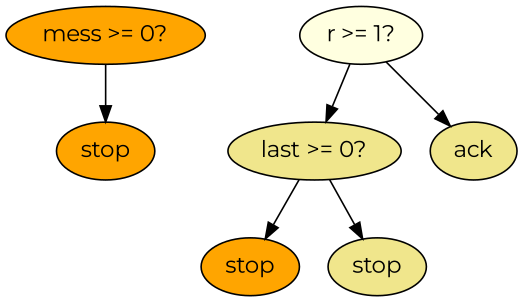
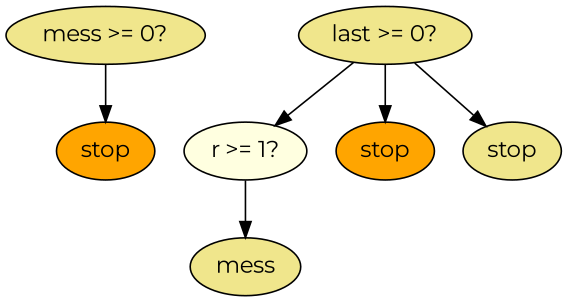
  digraph {
    fontname=Montserrat
    node [fillcolor=orange fontname=Montserrat style=filled]
    edge [fontname=Montserrat]
-   n1 [label="mess >= 0?"]
+   n1 [fillcolor=khaki label="mess >= 0?"]
    n2 [label=stop]
    n3 [fillcolor=lightyellow label="r >= 1?"]
    n4 [fillcolor=khaki label="last >= 0?"]
-   n5 [fillcolor=khaki label=ack]
+   n5 [fillcolor=khaki label=mess]
    n6 [label=stop]
    n7 [fillcolor=khaki label=stop]
    n1 -> n2
-   n3 -> n4
+   n4 -> n3
    n3 -> n5
    n4 -> n6
    n4 -> n7
  }
